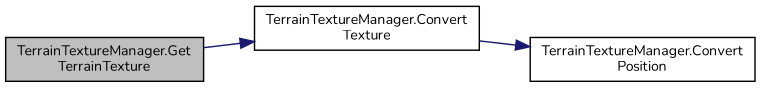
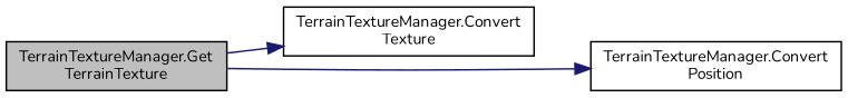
  digraph {
    fontname=Nunito
    rankdir=LR
    node [color=black fillcolor=white fontname=Nunito fontsize=10 shape=record style=filled]
    edge [color=midnightblue fontname=Nunito fontsize=10 labelfontname=Helvetica labelfontsize=10 style=solid]
    n1 [fillcolor=grey75 fontcolor=black height=0.2 label="TerrainTextureManager.Get\lTerrainTexture" width=0.4]
    n2 [height=0.2 label="TerrainTextureManager.Convert\lTexture" width=0.4]
    n3 [height=0.2 label="TerrainTextureManager.Convert\lPosition" width=0.4]
    n1 -> n2
-   n2 -> n3
+   n1 -> n3
  }
